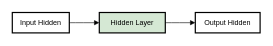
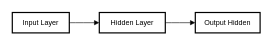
  <mxCell id="0" />
  <mxCell id="1" parent="0" />
- <mxCell id="2" value="Input Hidden" style="whiteSpace=wrap;strokeWidth=2;" vertex="1" parent="1"><mxGeometry width="95" height="34" as="geometry" x="20" y="20" /></mxCell>
- <mxCell id="3" value="Hidden Layer" style="whiteSpace=wrap;strokeWidth=2;fillColor=#d5e8d4;" vertex="1" parent="1"><mxGeometry x="165" width="110" height="34" as="geometry" y="20" /></mxCell>
+ <mxCell id="2" value="Input Layer" style="whiteSpace=wrap;strokeWidth=2;" vertex="1" parent="1"><mxGeometry width="95" height="34" as="geometry" x="20" y="20" /></mxCell>
+ <mxCell id="3" value="Hidden Layer" style="whiteSpace=wrap;strokeWidth=2;" vertex="1" parent="1"><mxGeometry x="165" width="110" height="34" as="geometry" y="20" /></mxCell>
  <mxCell id="4" value="Output Hidden" style="whiteSpace=wrap;strokeWidth=2;" vertex="1" parent="1"><mxGeometry x="325" width="108" height="34" as="geometry" y="20" /></mxCell>
  <mxCell id="5" value="" style="curved=1;startArrow=none;endArrow=block;exitX=1.001;exitY=0.5;entryX=0.001;entryY=0.5;" edge="1" parent="1" source="2" target="3"><mxGeometry relative="1" as="geometry"><Array as="points" /></mxGeometry></mxCell>
  <mxCell id="6" value="" style="curved=1;startArrow=none;endArrow=block;exitX=1.002;exitY=0.5;entryX=0.002;entryY=0.5;" edge="1" parent="1" source="3" target="4"><mxGeometry relative="1" as="geometry"><Array as="points" /></mxGeometry></mxCell>
